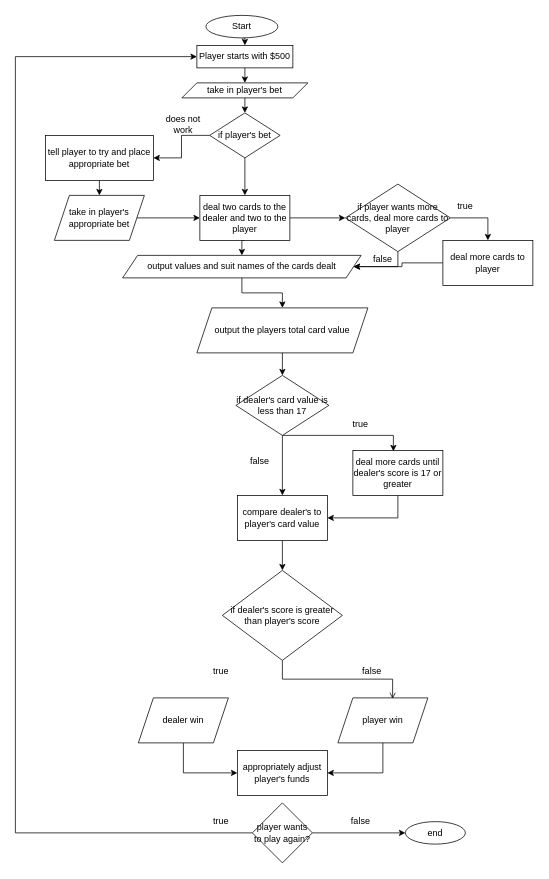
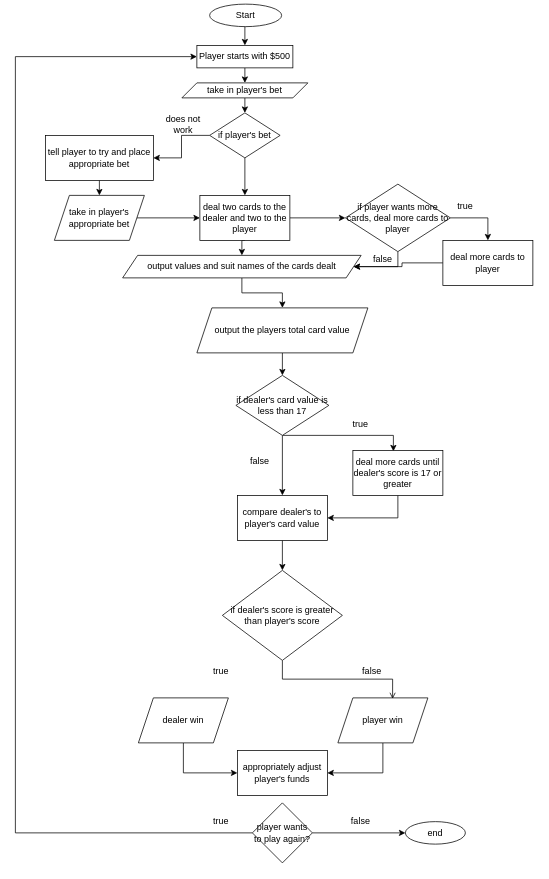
  <mxCell id="0" />
  <mxCell id="1" parent="0" />
  <mxCell id="2" style="edgeStyle=orthogonalEdgeStyle;rounded=0;orthogonalLoop=1;jettySize=auto;html=1;exitX=0.5;exitY=1;exitDx=0;exitDy=0;entryX=0.5;entryY=0;entryDx=0;entryDy=0;" edge="1" parent="1" source="3" target="5"><mxGeometry relative="1" as="geometry" /></mxCell>
- <mxCell id="3" value="Start" style="ellipse;whiteSpace=wrap;html=1;" vertex="1" parent="1"><mxGeometry x="274" width="96" height="30" as="geometry" y="20" /></mxCell>
+ <mxCell id="3" value="Start" style="ellipse;whiteSpace=wrap;html=1;" vertex="1" parent="1"><mxGeometry x="279" y="5" width="96" height="30" as="geometry" /></mxCell>
  <mxCell id="4" style="edgeStyle=orthogonalEdgeStyle;rounded=0;orthogonalLoop=1;jettySize=auto;html=1;exitX=0.5;exitY=1;exitDx=0;exitDy=0;entryX=0.5;entryY=0;entryDx=0;entryDy=0;" edge="1" parent="1" source="5" target="7"><mxGeometry relative="1" as="geometry" /></mxCell>
  <mxCell id="5" value="Player starts with $500" style="rounded=0;whiteSpace=wrap;html=1;" vertex="1" parent="1"><mxGeometry x="262" y="60" width="128" height="30" as="geometry" /></mxCell>
  <mxCell id="6" style="edgeStyle=orthogonalEdgeStyle;rounded=0;orthogonalLoop=1;jettySize=auto;html=1;exitX=0.5;exitY=1;exitDx=0;exitDy=0;entryX=0.5;entryY=0;entryDx=0;entryDy=0;" edge="1" parent="1" source="7" target="10"><mxGeometry relative="1" as="geometry" /></mxCell>
  <mxCell id="7" value="take in player's bet" style="shape=parallelogram;perimeter=parallelogramPerimeter;whiteSpace=wrap;html=1;fixedSize=1;" vertex="1" parent="1"><mxGeometry x="242" y="110" width="168" height="20" as="geometry" /></mxCell>
  <mxCell id="8" value="" style="edgeStyle=orthogonalEdgeStyle;rounded=0;orthogonalLoop=1;jettySize=auto;html=1;" edge="1" parent="1" source="10" target="12"><mxGeometry relative="1" as="geometry" /></mxCell>
  <mxCell id="9" style="edgeStyle=orthogonalEdgeStyle;rounded=0;orthogonalLoop=1;jettySize=auto;html=1;exitX=0.5;exitY=1;exitDx=0;exitDy=0;" edge="1" parent="1" source="10" target="16"><mxGeometry relative="1" as="geometry" /></mxCell>
  <mxCell id="10" value="if player's bet" style="rhombus;whiteSpace=wrap;html=1;" vertex="1" parent="1"><mxGeometry x="279" y="150" width="94" height="60" as="geometry" /></mxCell>
  <mxCell id="11" style="edgeStyle=orthogonalEdgeStyle;rounded=0;orthogonalLoop=1;jettySize=auto;html=1;exitX=0.5;exitY=1;exitDx=0;exitDy=0;entryX=0.5;entryY=0;entryDx=0;entryDy=0;" edge="1" parent="1" source="12" target="19"><mxGeometry relative="1" as="geometry" /></mxCell>
  <mxCell id="12" value="tell player to try and place appropriate bet" style="rounded=0;whiteSpace=wrap;html=1;" vertex="1" parent="1"><mxGeometry x="60" y="180" width="144" height="60" as="geometry" /></mxCell>
  <mxCell id="13" value="does not work" style="text;html=1;strokeColor=none;fillColor=none;align=center;verticalAlign=middle;whiteSpace=wrap;rounded=0;" vertex="1" parent="1"><mxGeometry x="214" y="150" width="60" height="30" as="geometry" /></mxCell>
  <mxCell id="14" style="edgeStyle=orthogonalEdgeStyle;rounded=0;orthogonalLoop=1;jettySize=auto;html=1;exitX=0.5;exitY=1;exitDx=0;exitDy=0;entryX=0.5;entryY=0;entryDx=0;entryDy=0;" edge="1" parent="1" source="16" target="21"><mxGeometry relative="1" as="geometry" /></mxCell>
  <mxCell id="15" style="edgeStyle=orthogonalEdgeStyle;rounded=0;orthogonalLoop=1;jettySize=auto;html=1;exitX=1;exitY=0.5;exitDx=0;exitDy=0;entryX=0;entryY=0.5;entryDx=0;entryDy=0;" edge="1" parent="1" source="16" target="24"><mxGeometry relative="1" as="geometry" /></mxCell>
  <mxCell id="16" value="deal two cards to the dealer and two to the player" style="rounded=0;whiteSpace=wrap;html=1;" vertex="1" parent="1"><mxGeometry x="266" y="260" width="120" height="60" as="geometry" /></mxCell>
  <mxCell id="17" style="edgeStyle=orthogonalEdgeStyle;rounded=0;orthogonalLoop=1;jettySize=auto;html=1;exitX=0.5;exitY=1;exitDx=0;exitDy=0;" edge="1" parent="1" source="10" target="10"><mxGeometry relative="1" as="geometry" /></mxCell>
  <mxCell id="18" style="edgeStyle=orthogonalEdgeStyle;rounded=0;orthogonalLoop=1;jettySize=auto;html=1;exitX=1;exitY=0.5;exitDx=0;exitDy=0;entryX=0;entryY=0.5;entryDx=0;entryDy=0;" edge="1" parent="1" source="19" target="16"><mxGeometry relative="1" as="geometry" /></mxCell>
  <mxCell id="19" value="take in player's appropriate bet" style="shape=parallelogram;perimeter=parallelogramPerimeter;whiteSpace=wrap;html=1;fixedSize=1;" vertex="1" parent="1"><mxGeometry x="72" y="260" width="120" height="60" as="geometry" /></mxCell>
  <mxCell id="20" style="edgeStyle=orthogonalEdgeStyle;rounded=0;orthogonalLoop=1;jettySize=auto;html=1;exitX=0.5;exitY=1;exitDx=0;exitDy=0;entryX=0.5;entryY=0;entryDx=0;entryDy=0;" edge="1" parent="1" source="21" target="26"><mxGeometry relative="1" as="geometry" /></mxCell>
  <mxCell id="21" value="output values and suit names of the cards dealt" style="shape=parallelogram;perimeter=parallelogramPerimeter;whiteSpace=wrap;html=1;fixedSize=1;" vertex="1" parent="1"><mxGeometry x="163" y="340" width="318" height="30" as="geometry" /></mxCell>
  <mxCell id="22" style="edgeStyle=orthogonalEdgeStyle;rounded=0;orthogonalLoop=1;jettySize=auto;html=1;exitX=0.5;exitY=1;exitDx=0;exitDy=0;entryX=1;entryY=0.5;entryDx=0;entryDy=0;" edge="1" parent="1" source="24" target="21"><mxGeometry relative="1" as="geometry" /></mxCell>
  <mxCell id="23" style="edgeStyle=orthogonalEdgeStyle;rounded=0;orthogonalLoop=1;jettySize=auto;html=1;exitX=1;exitY=0.5;exitDx=0;exitDy=0;entryX=0.5;entryY=0;entryDx=0;entryDy=0;" edge="1" parent="1" source="24" target="32"><mxGeometry relative="1" as="geometry" /></mxCell>
  <mxCell id="24" value="if player wants more cards, deal more cards to player" style="rhombus;whiteSpace=wrap;html=1;" vertex="1" parent="1"><mxGeometry x="460" y="245" width="140" height="90" as="geometry" /></mxCell>
  <mxCell id="25" style="edgeStyle=orthogonalEdgeStyle;rounded=0;orthogonalLoop=1;jettySize=auto;html=1;exitX=0.5;exitY=1;exitDx=0;exitDy=0;entryX=0.5;entryY=0;entryDx=0;entryDy=0;" edge="1" parent="1" source="26" target="29"><mxGeometry relative="1" as="geometry" /></mxCell>
  <mxCell id="26" value="output the players total card value" style="shape=parallelogram;perimeter=parallelogramPerimeter;whiteSpace=wrap;html=1;fixedSize=1;" vertex="1" parent="1"><mxGeometry x="262" y="410" width="228" height="60" as="geometry" /></mxCell>
  <mxCell id="27" style="edgeStyle=orthogonalEdgeStyle;rounded=0;orthogonalLoop=1;jettySize=auto;html=1;exitX=0.5;exitY=1;exitDx=0;exitDy=0;entryX=0.45;entryY=0.021;entryDx=0;entryDy=0;entryPerimeter=0;" edge="1" parent="1" source="29" target="38"><mxGeometry relative="1" as="geometry"><Array as="points"><mxPoint x="524" y="580" /></Array></mxGeometry></mxCell>
  <mxCell id="28" style="edgeStyle=orthogonalEdgeStyle;rounded=0;orthogonalLoop=1;jettySize=auto;html=1;exitX=0.5;exitY=1;exitDx=0;exitDy=0;entryX=0.5;entryY=0;entryDx=0;entryDy=0;" edge="1" parent="1" source="29" target="35"><mxGeometry relative="1" as="geometry" /></mxCell>
  <mxCell id="29" value="if dealer's card value is less than 17" style="rhombus;whiteSpace=wrap;html=1;" vertex="1" parent="1"><mxGeometry x="314" y="500" width="124" height="80" as="geometry" /></mxCell>
  <mxCell id="30" value="false" style="text;html=1;strokeColor=none;fillColor=none;align=center;verticalAlign=middle;whiteSpace=wrap;rounded=0;" vertex="1" parent="1"><mxGeometry x="480" y="330" width="60" height="30" as="geometry" /></mxCell>
  <mxCell id="31" style="edgeStyle=orthogonalEdgeStyle;rounded=0;orthogonalLoop=1;jettySize=auto;html=1;exitX=0;exitY=0.5;exitDx=0;exitDy=0;" edge="1" parent="1" source="32" target="21"><mxGeometry relative="1" as="geometry" /></mxCell>
  <mxCell id="32" value="deal more cards to player" style="rounded=0;whiteSpace=wrap;html=1;" vertex="1" parent="1"><mxGeometry x="590" y="320" width="120" height="60" as="geometry" /></mxCell>
  <mxCell id="33" value="true" style="text;html=1;strokeColor=none;fillColor=none;align=center;verticalAlign=middle;whiteSpace=wrap;rounded=0;" vertex="1" parent="1"><mxGeometry x="590" y="260" width="60" height="30" as="geometry" /></mxCell>
  <mxCell id="34" style="edgeStyle=orthogonalEdgeStyle;rounded=0;orthogonalLoop=1;jettySize=auto;html=1;exitX=0.5;exitY=1;exitDx=0;exitDy=0;entryX=0.5;entryY=0;entryDx=0;entryDy=0;" edge="1" parent="1" source="35" target="41"><mxGeometry relative="1" as="geometry" /></mxCell>
  <mxCell id="35" value="compare dealer's to player's card value" style="rounded=0;whiteSpace=wrap;html=1;" vertex="1" parent="1"><mxGeometry x="316" y="660" width="120" height="60" as="geometry" /></mxCell>
  <mxCell id="36" value="false" style="text;html=1;strokeColor=none;fillColor=none;align=center;verticalAlign=middle;whiteSpace=wrap;rounded=0;" vertex="1" parent="1"><mxGeometry x="316" y="600" width="60" height="30" as="geometry" /></mxCell>
  <mxCell id="37" style="edgeStyle=orthogonalEdgeStyle;rounded=0;orthogonalLoop=1;jettySize=auto;html=1;exitX=0.5;exitY=1;exitDx=0;exitDy=0;entryX=1;entryY=0.5;entryDx=0;entryDy=0;" edge="1" parent="1" source="38" target="35"><mxGeometry relative="1" as="geometry" /></mxCell>
  <mxCell id="38" value="deal more cards until dealer's score is 17 or greater" style="rounded=0;whiteSpace=wrap;html=1;" vertex="1" parent="1"><mxGeometry x="470" y="600" width="120" height="60" as="geometry" /></mxCell>
  <mxCell id="39" value="true" style="text;html=1;align=center;verticalAlign=middle;resizable=0;points=[];autosize=1;strokeColor=none;fillColor=none;" vertex="1" parent="1"><mxGeometry x="460" y="550" width="40" height="30" as="geometry" /></mxCell>
  <mxCell id="40" style="edgeStyle=orthogonalEdgeStyle;rounded=0;orthogonalLoop=1;jettySize=auto;html=1;exitX=0.5;exitY=1;exitDx=0;exitDy=0;entryX=0.608;entryY=0.021;entryDx=0;entryDy=0;entryPerimeter=0;endArrow=open;" edge="1" parent="1" source="41" target="45"><mxGeometry relative="1" as="geometry" /></mxCell>
  <mxCell id="41" value="if dealer's score is greater than player's score" style="rhombus;whiteSpace=wrap;html=1;" vertex="1" parent="1"><mxGeometry x="296" y="760" width="160" height="120" as="geometry" /></mxCell>
  <mxCell id="42" style="edgeStyle=orthogonalEdgeStyle;rounded=0;orthogonalLoop=1;jettySize=auto;html=1;exitX=0.5;exitY=1;exitDx=0;exitDy=0;entryX=0;entryY=0.5;entryDx=0;entryDy=0;" edge="1" parent="1" source="43" target="48"><mxGeometry relative="1" as="geometry" /></mxCell>
  <mxCell id="43" value="dealer win" style="shape=parallelogram;perimeter=parallelogramPerimeter;whiteSpace=wrap;html=1;fixedSize=1;" vertex="1" parent="1"><mxGeometry x="184" y="930" width="120" height="60" as="geometry" /></mxCell>
  <mxCell id="44" style="edgeStyle=orthogonalEdgeStyle;rounded=0;orthogonalLoop=1;jettySize=auto;html=1;exitX=0.5;exitY=1;exitDx=0;exitDy=0;entryX=1;entryY=0.5;entryDx=0;entryDy=0;" edge="1" parent="1" source="45" target="48"><mxGeometry relative="1" as="geometry" /></mxCell>
  <mxCell id="45" value="player win" style="shape=parallelogram;perimeter=parallelogramPerimeter;whiteSpace=wrap;html=1;fixedSize=1;" vertex="1" parent="1"><mxGeometry x="450" y="930" width="120" height="60" as="geometry" /></mxCell>
  <mxCell id="46" value="true" style="text;html=1;align=center;verticalAlign=middle;resizable=0;points=[];autosize=1;strokeColor=none;fillColor=none;" vertex="1" parent="1"><mxGeometry x="274" y="880" width="40" height="30" as="geometry" /></mxCell>
  <mxCell id="47" value="false" style="text;html=1;align=center;verticalAlign=middle;resizable=0;points=[];autosize=1;strokeColor=none;fillColor=none;" vertex="1" parent="1"><mxGeometry x="470" y="880" width="50" height="30" as="geometry" /></mxCell>
  <mxCell id="48" value="appropriately adjust player's funds" style="rounded=0;whiteSpace=wrap;html=1;" vertex="1" parent="1"><mxGeometry x="316" y="1000" width="120" height="60" as="geometry" /></mxCell>
  <mxCell id="49" style="edgeStyle=orthogonalEdgeStyle;rounded=0;orthogonalLoop=1;jettySize=auto;html=1;exitX=0;exitY=0.5;exitDx=0;exitDy=0;entryX=0;entryY=0.5;entryDx=0;entryDy=0;" edge="1" parent="1" source="51" target="5"><mxGeometry relative="1" as="geometry"><Array as="points"><mxPoint x="20" y="1110" /><mxPoint x="20" y="75" /></Array></mxGeometry></mxCell>
  <mxCell id="50" style="edgeStyle=orthogonalEdgeStyle;rounded=0;orthogonalLoop=1;jettySize=auto;html=1;exitX=1;exitY=0.5;exitDx=0;exitDy=0;entryX=0;entryY=0.5;entryDx=0;entryDy=0;" edge="1" parent="1" source="51" target="53"><mxGeometry relative="1" as="geometry" /></mxCell>
  <mxCell id="51" value="player wants to play again?" style="rhombus;whiteSpace=wrap;html=1;" vertex="1" parent="1"><mxGeometry x="336" y="1070" width="80" height="80" as="geometry" /></mxCell>
  <mxCell id="52" value="true" style="text;html=1;align=center;verticalAlign=middle;resizable=0;points=[];autosize=1;strokeColor=none;fillColor=none;" vertex="1" parent="1"><mxGeometry x="274" y="1080" width="40" height="30" as="geometry" /></mxCell>
  <mxCell id="53" value="end" style="ellipse;whiteSpace=wrap;html=1;" vertex="1" parent="1"><mxGeometry x="540" y="1095" width="80" height="30" as="geometry" /></mxCell>
  <mxCell id="54" value="false" style="text;html=1;align=center;verticalAlign=middle;resizable=0;points=[];autosize=1;strokeColor=none;fillColor=none;" vertex="1" parent="1"><mxGeometry x="455" y="1080" width="50" height="30" as="geometry" /></mxCell>
